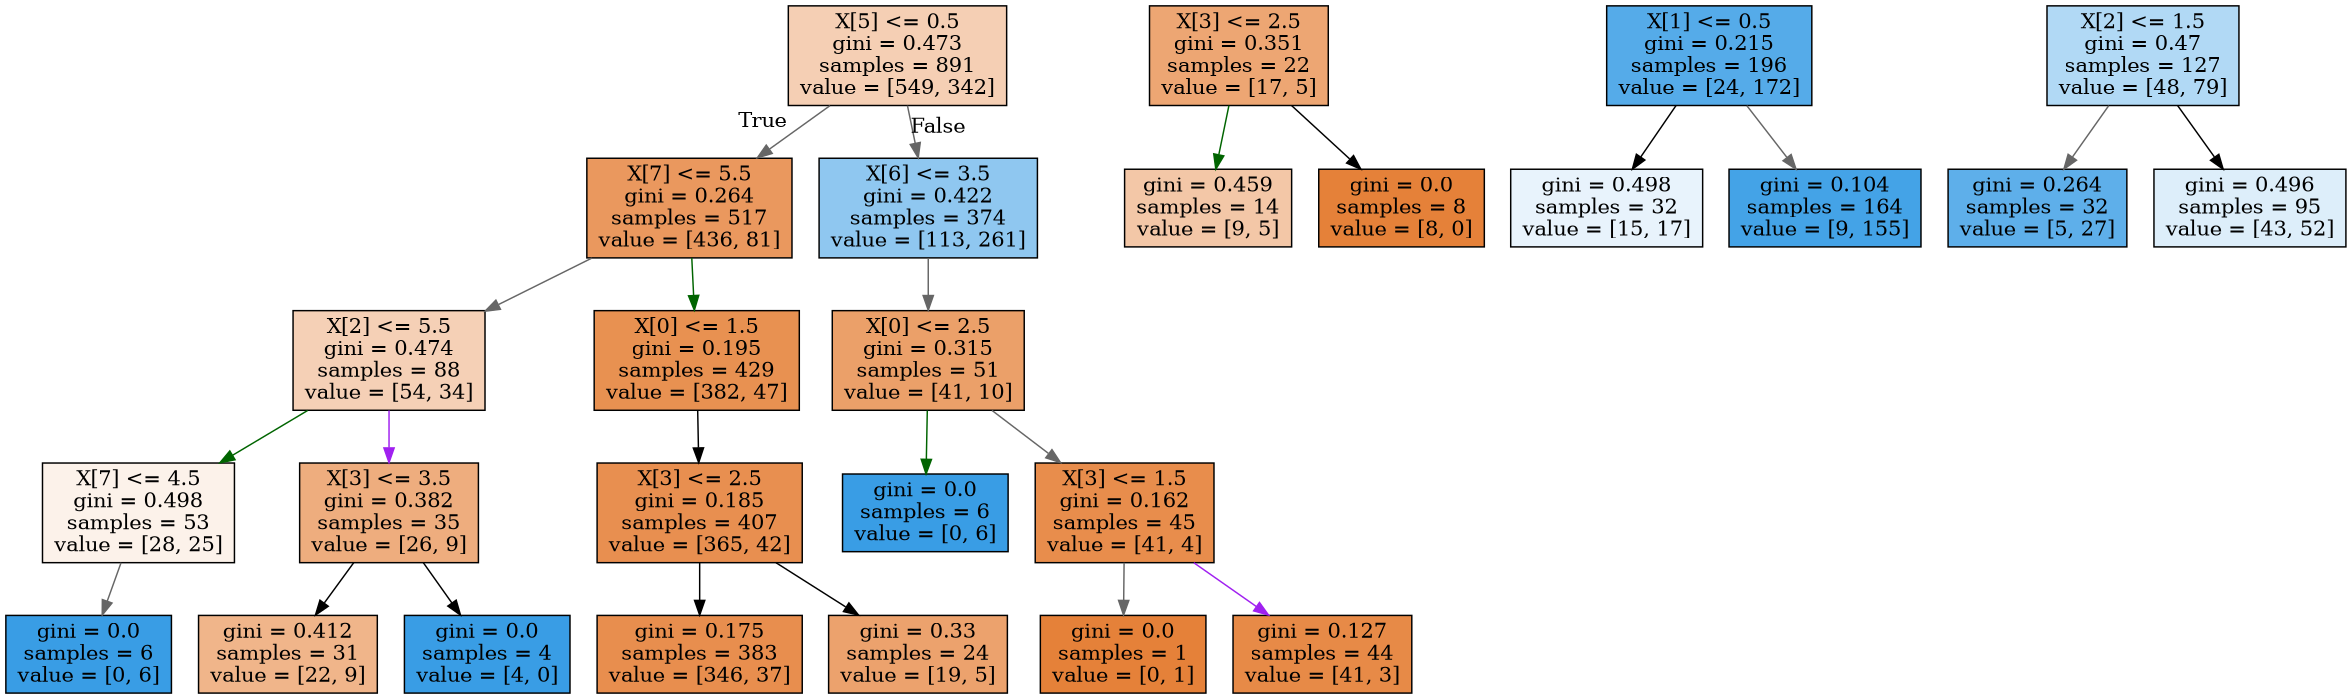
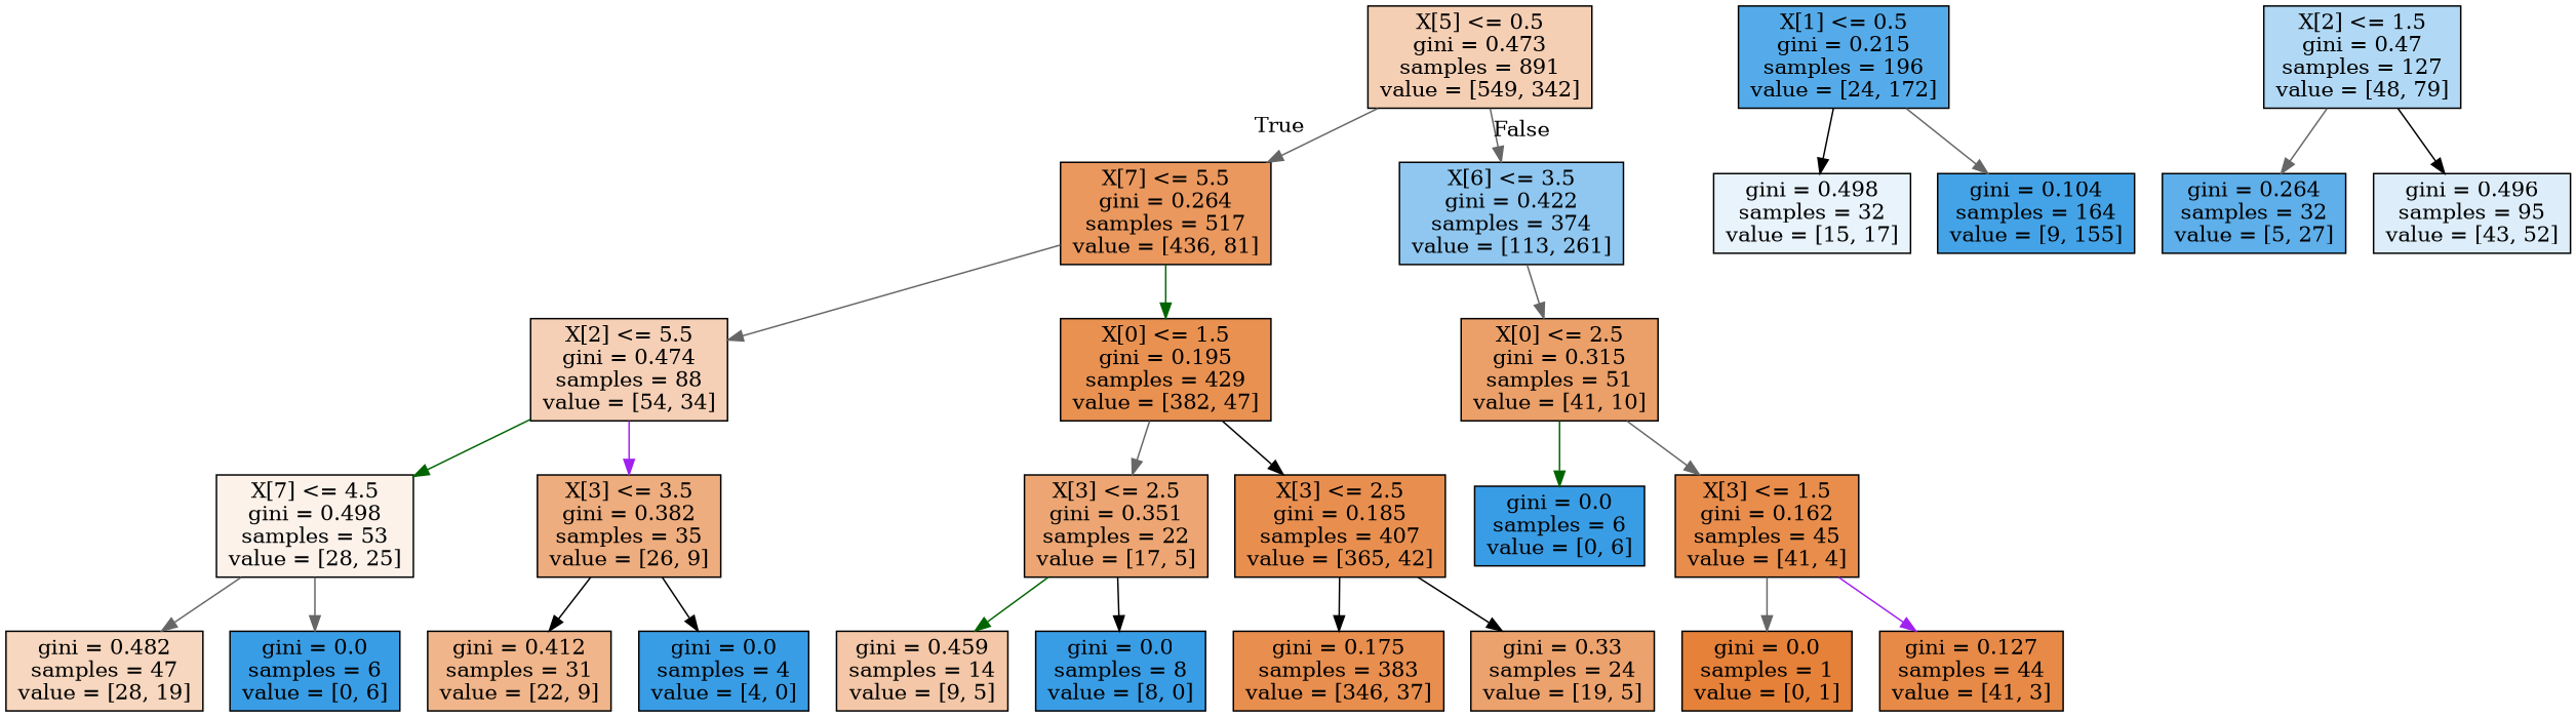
  digraph {
    node [color=black fillcolor="#399de5" shape=box style=filled]
    edge [color=gray40]
    n1 [fillcolor="#f5cfb4" label="X[5] <= 0.5\ngini = 0.473\nsamples = 891\nvalue = [549, 342]"]
    n2 [fillcolor="#ea985e" label="X[7] <= 5.5\ngini = 0.264\nsamples = 517\nvalue = [436, 81]"]
    n3 [fillcolor="#8fc7f0" label="X[6] <= 3.5\ngini = 0.422\nsamples = 374\nvalue = [113, 261]"]
    n4 [fillcolor="#f5d0b6" label="X[2] <= 5.5\ngini = 0.474\nsamples = 88\nvalue = [54, 34]"]
    n5 [fillcolor="#e89151" label="X[0] <= 1.5\ngini = 0.195\nsamples = 429\nvalue = [382, 47]"]
    n6 [fillcolor="#eba069" label="X[0] <= 2.5\ngini = 0.315\nsamples = 51\nvalue = [41, 10]"]
    n7 [fillcolor="#fcf2ea" label="X[7] <= 4.5\ngini = 0.498\nsamples = 53\nvalue = [28, 25]"]
    n8 [fillcolor="#eead7e" label="X[3] <= 3.5\ngini = 0.382\nsamples = 35\nvalue = [26, 9]"]
    n9 [fillcolor="#eda673" label="X[3] <= 2.5\ngini = 0.351\nsamples = 22\nvalue = [17, 5]"]
    n10 [fillcolor="#e88f50" label="X[3] <= 2.5\ngini = 0.185\nsamples = 407\nvalue = [365, 42]"]
+   n11 [fillcolor="#f7d7bf" label="gini = 0.482\nsamples = 47\nvalue = [28, 19]"]
    n12 [label="gini = 0.0\nsamples = 6\nvalue = [0, 6]"]
    n13 [fillcolor="#f0b58a" label="gini = 0.412\nsamples = 31\nvalue = [22, 9]"]
    n14 [label="gini = 0.0\nsamples = 4\nvalue = [4, 0]"]
    n15 [fillcolor="#f3c7a7" label="gini = 0.459\nsamples = 14\nvalue = [9, 5]"]
-   n16 [fillcolor="#e58139" label="gini = 0.0\nsamples = 8\nvalue = [8, 0]"]
+   n16 [label="gini = 0.0\nsamples = 8\nvalue = [8, 0]"]
    n17 [fillcolor="#e88e4e" label="gini = 0.175\nsamples = 383\nvalue = [346, 37]"]
    n18 [fillcolor="#eca26d" label="gini = 0.33\nsamples = 24\nvalue = [19, 5]"]
    n19 [label="gini = 0.0\nsamples = 6\nvalue = [0, 6]"]
    n20 [fillcolor="#e88d4c" label="X[3] <= 1.5\ngini = 0.162\nsamples = 45\nvalue = [41, 4]"]
    n21 [fillcolor="#55abe9" label="X[1] <= 0.5\ngini = 0.215\nsamples = 196\nvalue = [24, 172]"]
    n22 [fillcolor="#e8f3fc" label="gini = 0.498\nsamples = 32\nvalue = [15, 17]"]
    n23 [fillcolor="#44a3e7" label="gini = 0.104\nsamples = 164\nvalue = [9, 155]"]
    n24 [fillcolor="#b1d9f5" label="X[2] <= 1.5\ngini = 0.47\nsamples = 127\nvalue = [48, 79]"]
    n25 [fillcolor="#5eafea" label="gini = 0.264\nsamples = 32\nvalue = [5, 27]"]
    n26 [fillcolor="#ddeefa" label="gini = 0.496\nsamples = 95\nvalue = [43, 52]"]
    n27 [fillcolor="#e58139" label="gini = 0.0\nsamples = 1\nvalue = [0, 1]"]
    n28 [fillcolor="#e78a47" label="gini = 0.127\nsamples = 44\nvalue = [41, 3]"]
    n1 -> n2 [headlabel=True labelangle=45 labeldistance=2.5]
    n1 -> n3 [headlabel=False labelangle=-45 labeldistance=2.5]
    n2 -> n4
    n2 -> n5 [color=darkgreen]
    n3 -> n6
    n4 -> n7 [color=darkgreen]
    n4 -> n8 [color=purple]
+   n5 -> n9
    n5 -> n10 [color=black]
    n6 -> n19 [color=darkgreen]
    n6 -> n20
+   n7 -> n11
    n7 -> n12
    n8 -> n13 [color=black]
    n8 -> n14 [color=black]
    n9 -> n15 [color=darkgreen]
    n9 -> n16 [color=black]
    n10 -> n17 [color=black]
    n10 -> n18 [color=black]
    n20 -> n27
    n20 -> n28 [color=purple]
    n21 -> n22 [color=black]
    n21 -> n23
    n24 -> n25
    n24 -> n26 [color=black]
  }
